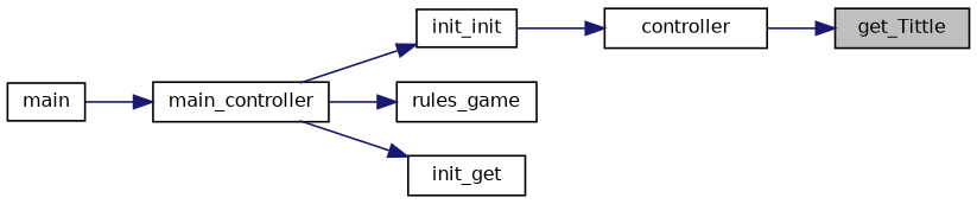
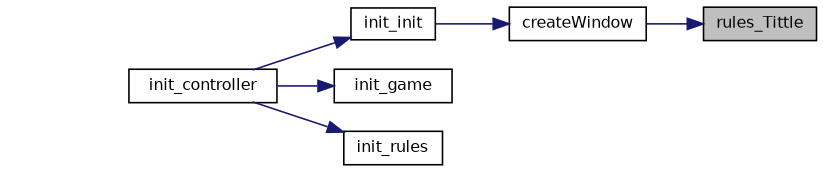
  digraph {
    rankdir=RL
    node [color=black fillcolor=white fontname=Helvetica fontsize=10 shape=record style=filled]
    edge [color=midnightblue dir=back fontname=Helvetica fontsize=10 labelfontname=Helvetica labelfontsize=10 style=solid]
-   n1 [fillcolor=grey75 fontcolor=black height=0.2 label=get_Tittle width=0.4]
-   n2 [height=0.2 label=controller width=0.4]
+   n1 [fillcolor=grey75 fontcolor=black height=0.2 label=rules_Tittle width=0.4]
+   n2 [height=0.2 label=createWindow width=0.4]
    n3 [height=0.2 label=init_init width=0.4]
-   n4 [height=0.2 label=rules_game width=0.4]
-   n5 [height=0.2 label=main_controller width=0.4]
-   n6 [height=0.2 label=init_get width=0.4]
-   n7 [height=0.2 label=main width=0.4]
+   n4 [height=0.2 label=init_game width=0.4]
+   n5 [height=0.2 label=init_controller width=0.4]
+   n6 [height=0.2 label=init_rules width=0.4]
    n1 -> n2
    n2 -> n3
    n3 -> n5
    n4 -> n5
-   n5 -> n7
    n6 -> n5
  }
